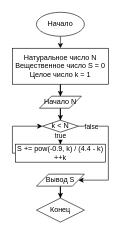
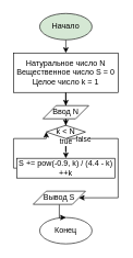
  <mxCell id="0" />
  <mxCell id="1" parent="0" />
  <mxCell id="2" style="edgeStyle=orthogonalEdgeStyle;rounded=0;orthogonalLoop=1;jettySize=auto;html=1;entryX=0.5;entryY=0;entryDx=0;entryDy=0;" edge="1" parent="1" source="3"><mxGeometry relative="1" as="geometry"><mxPoint x="100.02" y="80" as="targetPoint" /></mxGeometry></mxCell>
- <mxCell id="3" value="Начало" style="ellipse;whiteSpace=wrap;html=1;" vertex="1" parent="1"><mxGeometry x="60" y="20" width="80" height="40" as="geometry" /></mxCell>
- <mxCell id="4" value="Конец" style="rhombus;whiteSpace=wrap;html=1;" vertex="1" parent="1"><mxGeometry x="60.02" y="330" width="80" height="40" as="geometry" /></mxCell>
+ <mxCell id="3" value="Начало" style="ellipse;whiteSpace=wrap;html=1;fillColor=#d5e8d4;" vertex="1" parent="1"><mxGeometry x="60" y="20" width="80" height="40" as="geometry" /></mxCell>
+ <mxCell id="4" value="Конец" style="ellipse;whiteSpace=wrap;html=1;" vertex="1" parent="1"><mxGeometry x="60.02" y="330" width="80" height="40" as="geometry" /></mxCell>
  <mxCell id="5" style="edgeStyle=orthogonalEdgeStyle;rounded=0;orthogonalLoop=1;jettySize=auto;html=1;" edge="1" parent="1" source="6" target="8"><mxGeometry relative="1" as="geometry" /></mxCell>
  <mxCell id="6" value="Натуральное число N&lt;br&gt;Вещественное число S = 0&lt;br&gt;Целое число k = 1" style="rounded=0;whiteSpace=wrap;html=1;" vertex="1" parent="1"><mxGeometry x="20.02" y="80" width="160" height="60" as="geometry" /></mxCell>
  <mxCell id="7" style="edgeStyle=orthogonalEdgeStyle;rounded=0;orthogonalLoop=1;jettySize=auto;html=1;entryX=0.5;entryY=0;entryDx=0;entryDy=0;" edge="1" parent="1" source="8" target="13"><mxGeometry relative="1" as="geometry" /></mxCell>
- <mxCell id="8" value="Начало N" style="shape=parallelogram;perimeter=parallelogramPerimeter;whiteSpace=wrap;html=1;fixedSize=1;" vertex="1" parent="1"><mxGeometry x="65" y="160" width="70" height="20" as="geometry" /></mxCell>
+ <mxCell id="8" value="Ввод N" style="shape=parallelogram;perimeter=parallelogramPerimeter;whiteSpace=wrap;html=1;fixedSize=1;" vertex="1" parent="1"><mxGeometry x="65" y="160" width="70" height="20" as="geometry" /></mxCell>
  <mxCell id="9" style="edgeStyle=orthogonalEdgeStyle;rounded=0;orthogonalLoop=1;jettySize=auto;html=1;" edge="1" parent="1" source="13" target="15"><mxGeometry relative="1" as="geometry" /></mxCell>
  <mxCell id="10" value="true" style="edgeLabel;html=1;align=center;verticalAlign=middle;resizable=0;points=[];" vertex="1" connectable="0" parent="9"><mxGeometry x="-0.848" y="-1" relative="1" as="geometry"><mxPoint as="offset" /></mxGeometry></mxCell>
  <mxCell id="11" style="edgeStyle=orthogonalEdgeStyle;rounded=0;orthogonalLoop=1;jettySize=auto;html=1;entryX=1;entryY=0.5;entryDx=0;entryDy=0;" edge="1" parent="1" source="13" target="17"><mxGeometry relative="1" as="geometry"><Array as="points"><mxPoint x="180" y="210" /><mxPoint x="180" y="300" /></Array></mxGeometry></mxCell>
  <mxCell id="12" value="false" style="edgeLabel;html=1;align=center;verticalAlign=middle;resizable=0;points=[];" vertex="1" connectable="0" parent="11"><mxGeometry x="-0.776" y="-1" relative="1" as="geometry"><mxPoint as="offset" /></mxGeometry></mxCell>
- <mxCell id="13" value="k &amp;lt; N" style="rhombus;whiteSpace=wrap;html=1;" vertex="1" parent="1"><mxGeometry x="70" y="200" width="60" height="20" as="geometry" /></mxCell>
+ <mxCell id="13" value="k &amp;lt; N" style="rhombus;whiteSpace=wrap;html=1;" vertex="1" parent="1"><mxGeometry x="70" y="190" width="60" height="20" as="geometry" /></mxCell>
  <mxCell id="14" style="edgeStyle=orthogonalEdgeStyle;rounded=0;orthogonalLoop=1;jettySize=auto;html=1;entryX=0;entryY=0.5;entryDx=0;entryDy=0;" edge="1" parent="1" source="15" target="13"><mxGeometry relative="1" as="geometry"><Array as="points"><mxPoint x="20" y="255" /><mxPoint x="20" y="210" /></Array></mxGeometry></mxCell>
  <mxCell id="15" value="S += pow(-0.9, k) / (4.4 - k)&lt;br&gt;++k" style="rounded=0;whiteSpace=wrap;html=1;" vertex="1" parent="1"><mxGeometry x="25.02" y="240" width="150" height="30" as="geometry" /></mxCell>
  <mxCell id="16" style="edgeStyle=orthogonalEdgeStyle;rounded=0;orthogonalLoop=1;jettySize=auto;html=1;" edge="1" parent="1" source="17" target="4"><mxGeometry relative="1" as="geometry" /></mxCell>
- <mxCell id="17" value="Вывод S" style="shape=parallelogram;perimeter=parallelogramPerimeter;whiteSpace=wrap;html=1;fixedSize=1;" vertex="1" parent="1"><mxGeometry x="60.02" y="290" width="80" height="20" as="geometry" /></mxCell>
+ <mxCell id="17" value="Вывод S" style="shape=parallelogram;perimeter=parallelogramPerimeter;whiteSpace=wrap;html=1;fixedSize=1;" vertex="1" parent="1"><mxGeometry x="50.02" y="290" width="80" height="20" as="geometry" /></mxCell>
